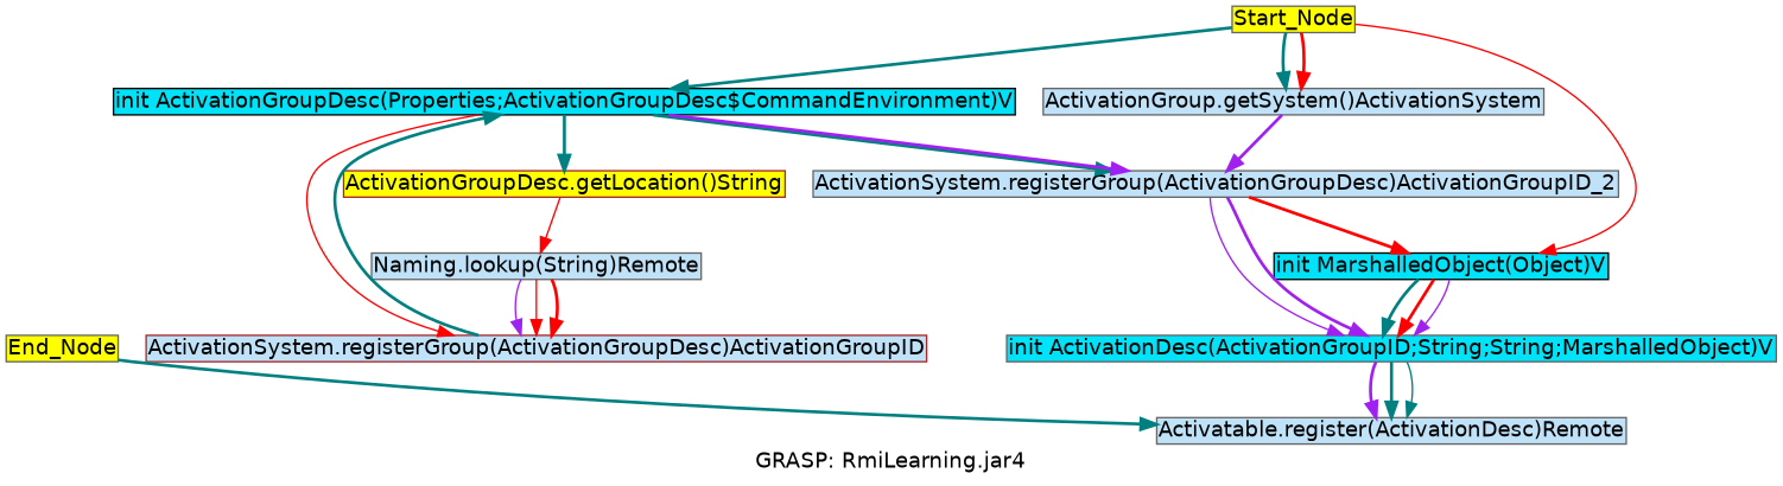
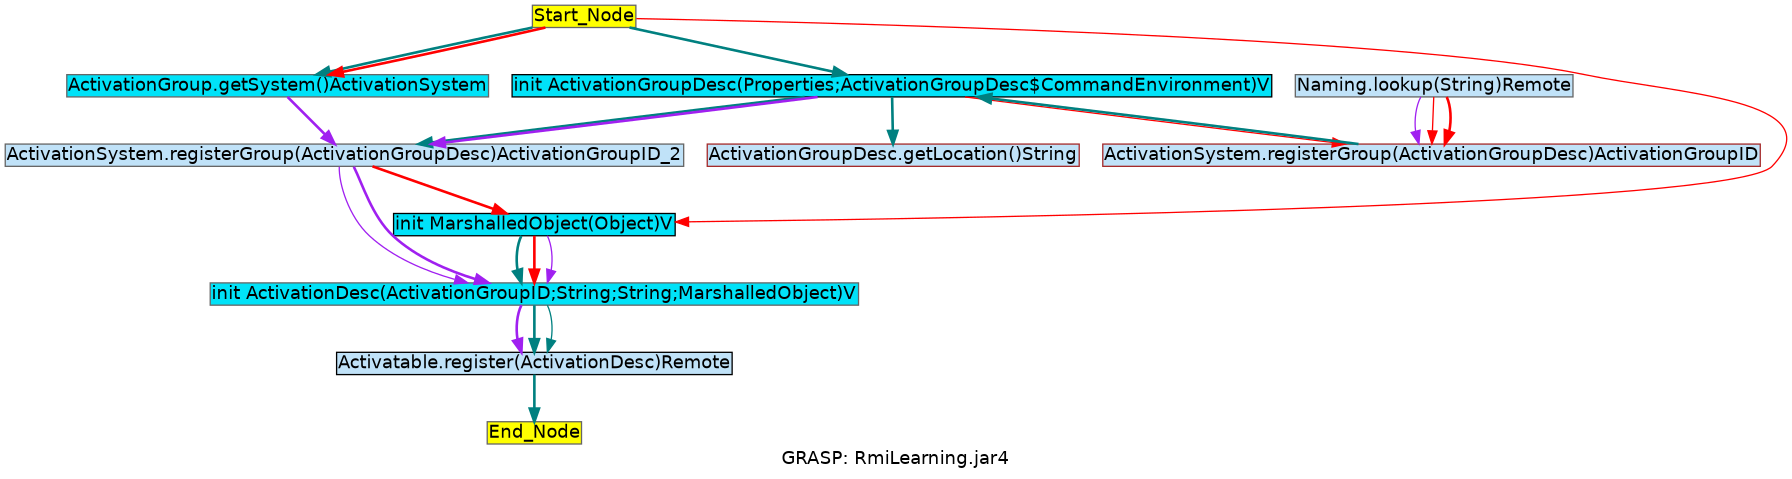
  digraph {
    fontname="DejaVu Sans"
    label="GRASP: RmiLearning.jar4"
    node [color=gray40 fillcolor="#c0e2f8" fontname="DejaVu Sans" margin=0.02 shape=box style=filled]
    edge [color=teal fontname="DejaVu Sans" style=bold]
    Start_Node [fillcolor=yellow height=0 width=0]
-   "ActivationGroup.getSystem()ActivationSystem" [height=0 width=0]
+   "ActivationGroup.getSystem()ActivationSystem" [fillcolor="#00e2f8" height=0 width=0]
    "init ActivationGroupDesc(Properties;ActivationGroupDesc$CommandEnvironment)V" [color=black fillcolor="#00e2f8" height=0 width=0]
    "init MarshalledObject(Object)V" [color=black fillcolor="#00e2f8" height=0 width=0]
    "ActivationSystem.registerGroup(ActivationGroupDesc)ActivationGroupID_2" [height=0 width=0]
    "Naming.lookup(String)Remote" [height=0 width=0]
    "ActivationSystem.registerGroup(ActivationGroupDesc)ActivationGroupID" [color=brown height=0 width=0]
-   "ActivationGroupDesc.getLocation()String" [color=brown fillcolor=yellow height=0 width=0]
+   "ActivationGroupDesc.getLocation()String" [color=brown height=0 width=0]
    "init ActivationDesc(ActivationGroupID;String;String;MarshalledObject)V" [fillcolor="#00e2f8" height=0 width=0]
    End_Node [fillcolor=yellow height=0 width=0]
-   "Activatable.register(ActivationDesc)Remote" [height=0 width=0]
+   "Activatable.register(ActivationDesc)Remote" [color=black height=0 width=0]
    Start_Node -> "ActivationGroup.getSystem()ActivationSystem"
    Start_Node -> "ActivationGroup.getSystem()ActivationSystem" [color=red]
    Start_Node -> "init ActivationGroupDesc(Properties;ActivationGroupDesc$CommandEnvironment)V"
    Start_Node -> "init MarshalledObject(Object)V" [color=red style=solid]
    "ActivationGroup.getSystem()ActivationSystem" -> "ActivationSystem.registerGroup(ActivationGroupDesc)ActivationGroupID_2" [color=purple]
    "init ActivationGroupDesc(Properties;ActivationGroupDesc$CommandEnvironment)V" -> "ActivationSystem.registerGroup(ActivationGroupDesc)ActivationGroupID_2"
    "init ActivationGroupDesc(Properties;ActivationGroupDesc$CommandEnvironment)V" -> "ActivationSystem.registerGroup(ActivationGroupDesc)ActivationGroupID_2" [color=purple]
    "init ActivationGroupDesc(Properties;ActivationGroupDesc$CommandEnvironment)V" -> "ActivationSystem.registerGroup(ActivationGroupDesc)ActivationGroupID" [color=red style=solid]
    "init ActivationGroupDesc(Properties;ActivationGroupDesc$CommandEnvironment)V" -> "ActivationGroupDesc.getLocation()String"
    "init MarshalledObject(Object)V" -> "init ActivationDesc(ActivationGroupID;String;String;MarshalledObject)V"
    "init MarshalledObject(Object)V" -> "init ActivationDesc(ActivationGroupID;String;String;MarshalledObject)V" [color=red]
    "init MarshalledObject(Object)V" -> "init ActivationDesc(ActivationGroupID;String;String;MarshalledObject)V" [color=purple style=solid]
    "ActivationSystem.registerGroup(ActivationGroupDesc)ActivationGroupID_2" -> "init MarshalledObject(Object)V" [color=red]
    "ActivationSystem.registerGroup(ActivationGroupDesc)ActivationGroupID_2" -> "init ActivationDesc(ActivationGroupID;String;String;MarshalledObject)V" [color=purple style=solid]
    "ActivationSystem.registerGroup(ActivationGroupDesc)ActivationGroupID_2" -> "init ActivationDesc(ActivationGroupID;String;String;MarshalledObject)V" [color=purple]
    "Naming.lookup(String)Remote" -> "ActivationSystem.registerGroup(ActivationGroupDesc)ActivationGroupID" [color=purple style=solid]
    "Naming.lookup(String)Remote" -> "ActivationSystem.registerGroup(ActivationGroupDesc)ActivationGroupID" [color=red style=solid]
    "Naming.lookup(String)Remote" -> "ActivationSystem.registerGroup(ActivationGroupDesc)ActivationGroupID" [color=red]
    "ActivationSystem.registerGroup(ActivationGroupDesc)ActivationGroupID" -> "init ActivationGroupDesc(Properties;ActivationGroupDesc$CommandEnvironment)V"
-   "ActivationGroupDesc.getLocation()String" -> "Naming.lookup(String)Remote" [color=red style=solid]
    "init ActivationDesc(ActivationGroupID;String;String;MarshalledObject)V" -> "Activatable.register(ActivationDesc)Remote" [color=purple]
    "init ActivationDesc(ActivationGroupID;String;String;MarshalledObject)V" -> "Activatable.register(ActivationDesc)Remote"
    "init ActivationDesc(ActivationGroupID;String;String;MarshalledObject)V" -> "Activatable.register(ActivationDesc)Remote" [style=solid]
-   End_Node -> "Activatable.register(ActivationDesc)Remote"
+   "Activatable.register(ActivationDesc)Remote" -> End_Node
  }
